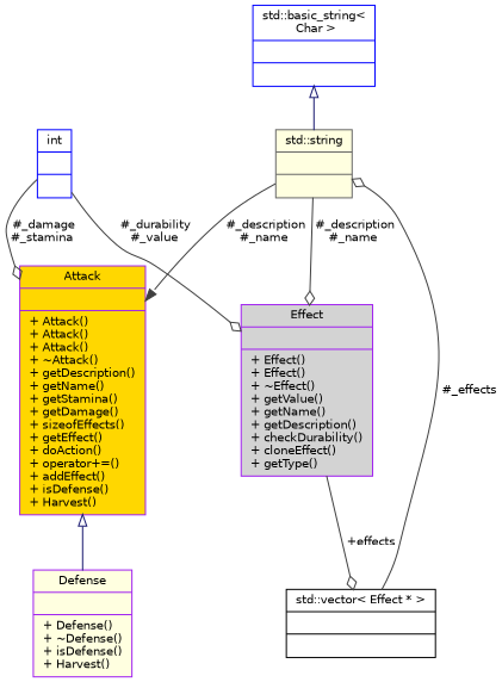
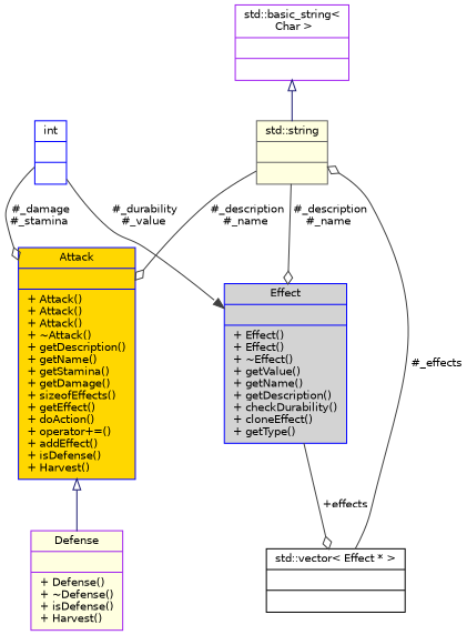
  digraph {
    node [color=purple fillcolor=white fontname=Helvetica fontsize=10 shape=record style=filled]
    edge [color=grey25 fontname=Helvetica fontsize=10 labelfontname=Helvetica labelfontsize=10 style=solid arrowhead=odiamond]
    n1 [fillcolor=lightyellow fontcolor=black height=0.2 label="{Defense\n||+ Defense()\l+ ~Defense()\l+ isDefense()\l+ Harvest()\l}" width=0.4]
-   n2 [fillcolor=gold height=0.2 label="{Attack\n||+ Attack()\l+ Attack()\l+ Attack()\l+ ~Attack()\l+ getDescription()\l+ getName()\l+ getStamina()\l+ getDamage()\l+ sizeofEffects()\l+ getEffect()\l+ doAction()\l+ operator+=()\l+ addEffect()\l+ isDefense()\l+ Harvest()\l}" width=0.4]
+   n2 [color=blue fillcolor=gold height=0.2 label="{Attack\n||+ Attack()\l+ Attack()\l+ Attack()\l+ ~Attack()\l+ getDescription()\l+ getName()\l+ getStamina()\l+ getDamage()\l+ sizeofEffects()\l+ getEffect()\l+ doAction()\l+ operator+=()\l+ addEffect()\l+ isDefense()\l+ Harvest()\l}" width=0.4]
    n3 [color=black height=0.2 label="{std::vector\< Effect * \>\n||}" width=0.4]
    n4 [color=gray40 fillcolor=lightyellow height=0.2 label="{std::string\n||}" width=0.4]
-   n5 [fillcolor=lightgrey height=0.2 label="{Effect\n||+ Effect()\l+ Effect()\l+ ~Effect()\l+ getValue()\l+ getName()\l+ getDescription()\l+ checkDurability()\l+ cloneEffect()\l+ getType()\l}" width=0.4]
+   n5 [color=blue fillcolor=lightgrey height=0.2 label="{Effect\n||+ Effect()\l+ Effect()\l+ ~Effect()\l+ getValue()\l+ getName()\l+ getDescription()\l+ checkDurability()\l+ cloneEffect()\l+ getType()\l}" width=0.4]
    n6 [color=blue height=0.2 label="{int\n||}" width=0.4]
-   n7 [color=blue height=0.2 label="{std::basic_string\<\l Char \>\n||}" width=0.4]
+   n7 [height=0.2 label="{std::basic_string\<\l Char \>\n||}" width=0.4]
    n2 -> n1 [arrowtail=onormal color=midnightblue dir=back arrowhead=""]
    n3 -> n4 [label=" #_effects"]
-   n4 -> n2 [arrowhead=normal label=" #_description\n#_name"]
+   n4 -> n2 [label=" #_description\n#_name"]
    n4 -> n5 [label=" #_description\n#_name"]
    n5 -> n3 [label=" +effects"]
    n6 -> n2 [label=" #_damage\n#_stamina"]
-   n6 -> n5 [label=" #_durability\n#_value"]
+   n6 -> n5 [arrowhead=normal label=" #_durability\n#_value"]
    n7 -> n4 [arrowtail=onormal color=midnightblue dir=back arrowhead=""]
  }
